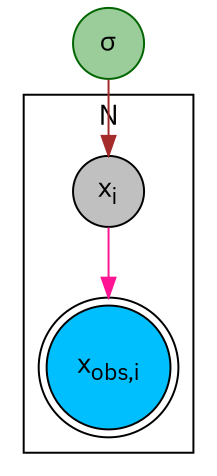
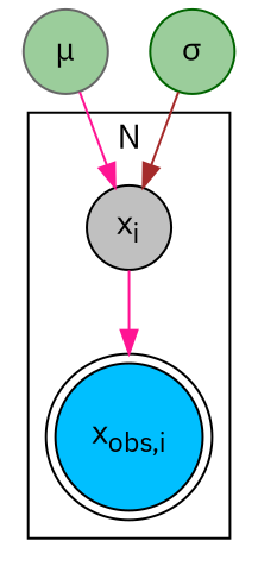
  digraph {
    compound=true
    rankdir=TB
    fontname="IBM Plex Sans"
    node [color=black fillcolor=darkseagreen3 fixedsize=false shape=circle style=filled fontname="IBM Plex Sans"]
    edge [color=deeppink fontname="IBM Plex Sans"]
    n1 [fillcolor=gray label=<x<sub>i</sub>>]
    n2 [fillcolor=deepskyblue1 label=<x<sub>obs,i</sub>> shape=doublecircle]
+   n3 [color=gray40 label="&mu;"]
    n4 [color=darkgreen label="&sigma;"]
    subgraph cluster_1 {
      label=N
      n1
      n2
    }
    n1 -> n2
+   n3 -> n1
    n4 -> n1 [color=brown]
  }
